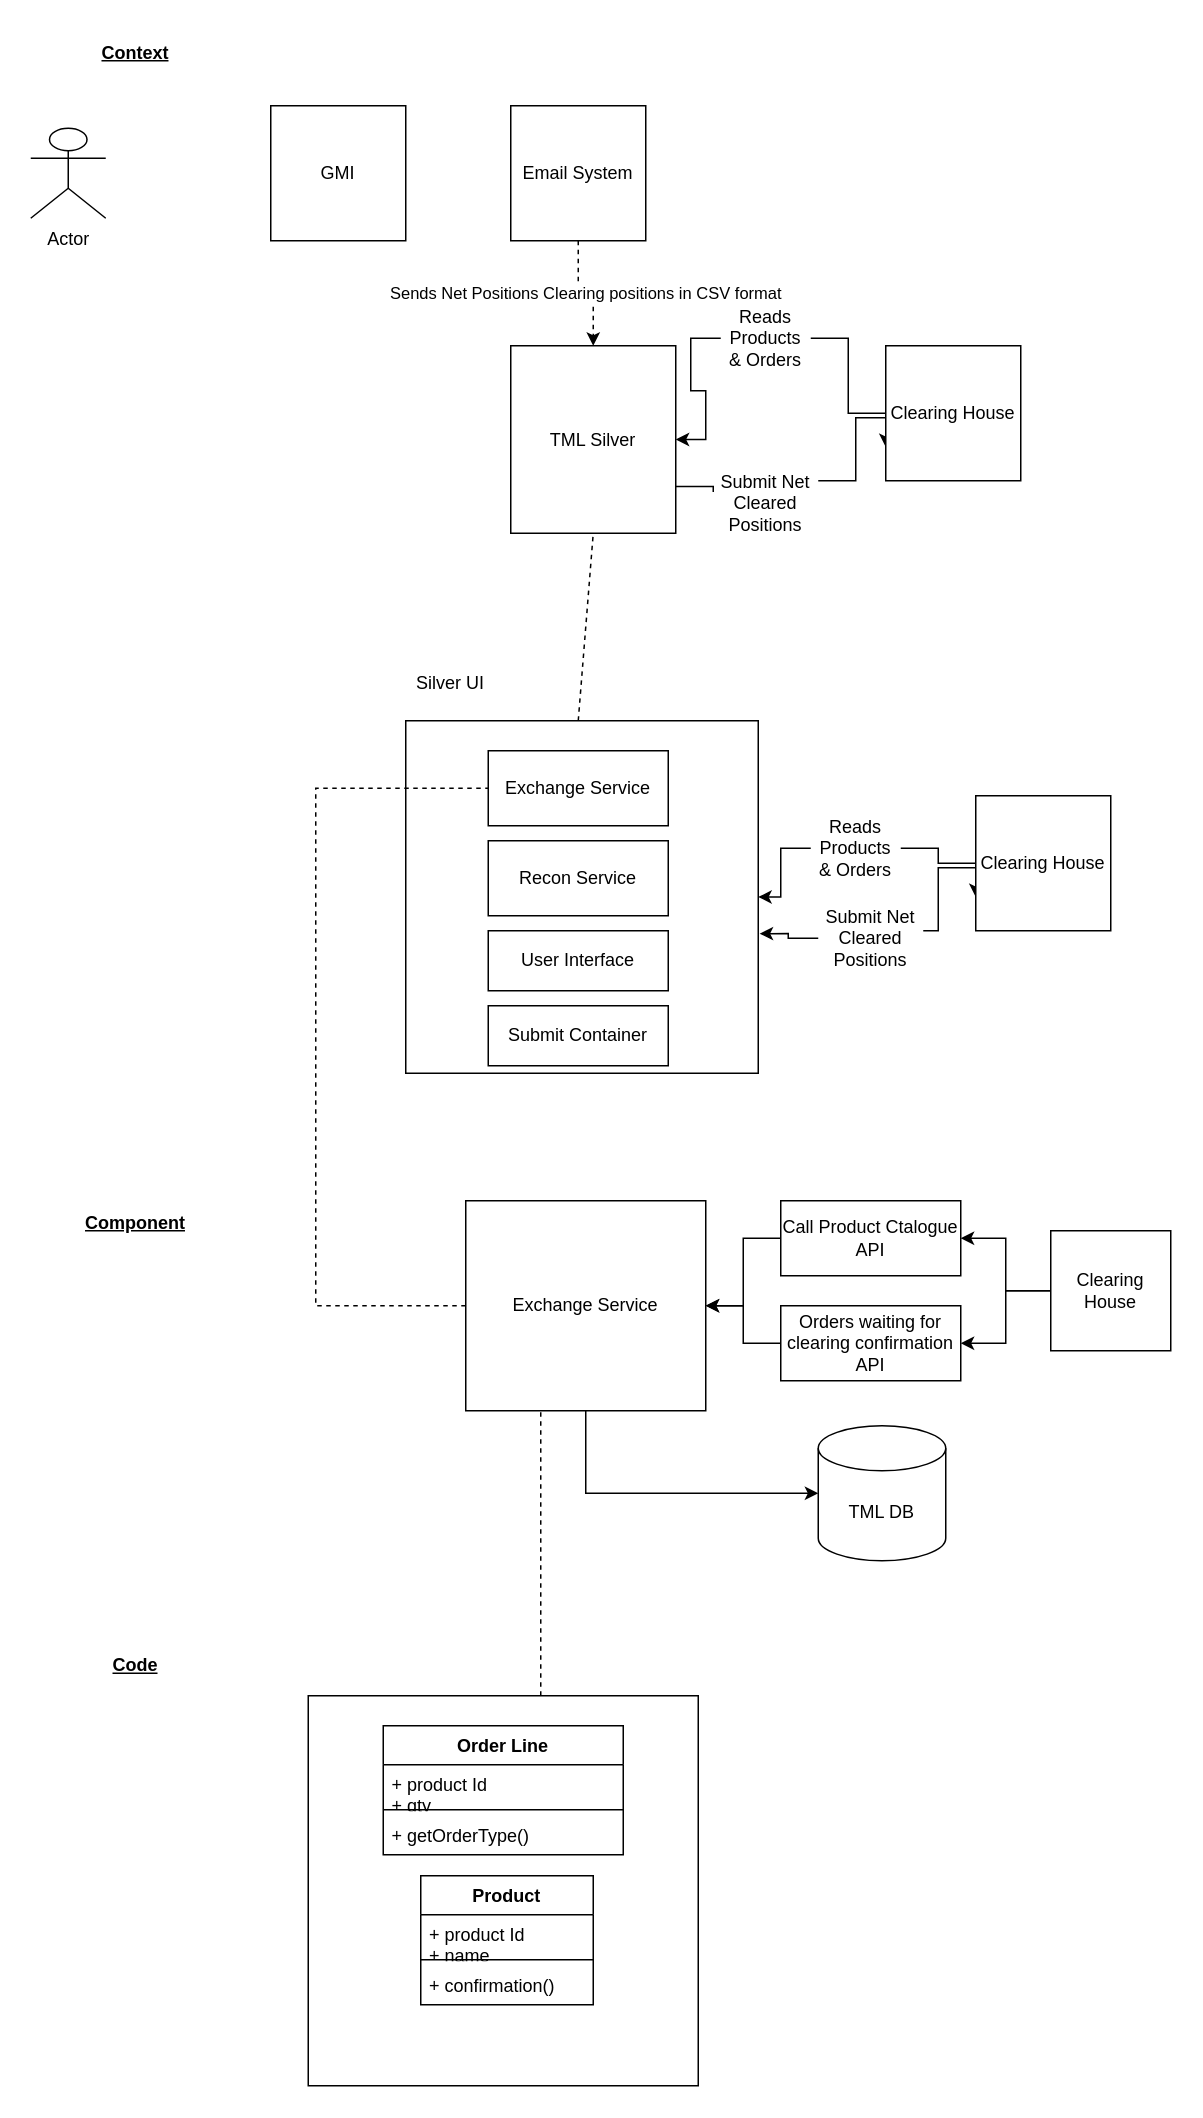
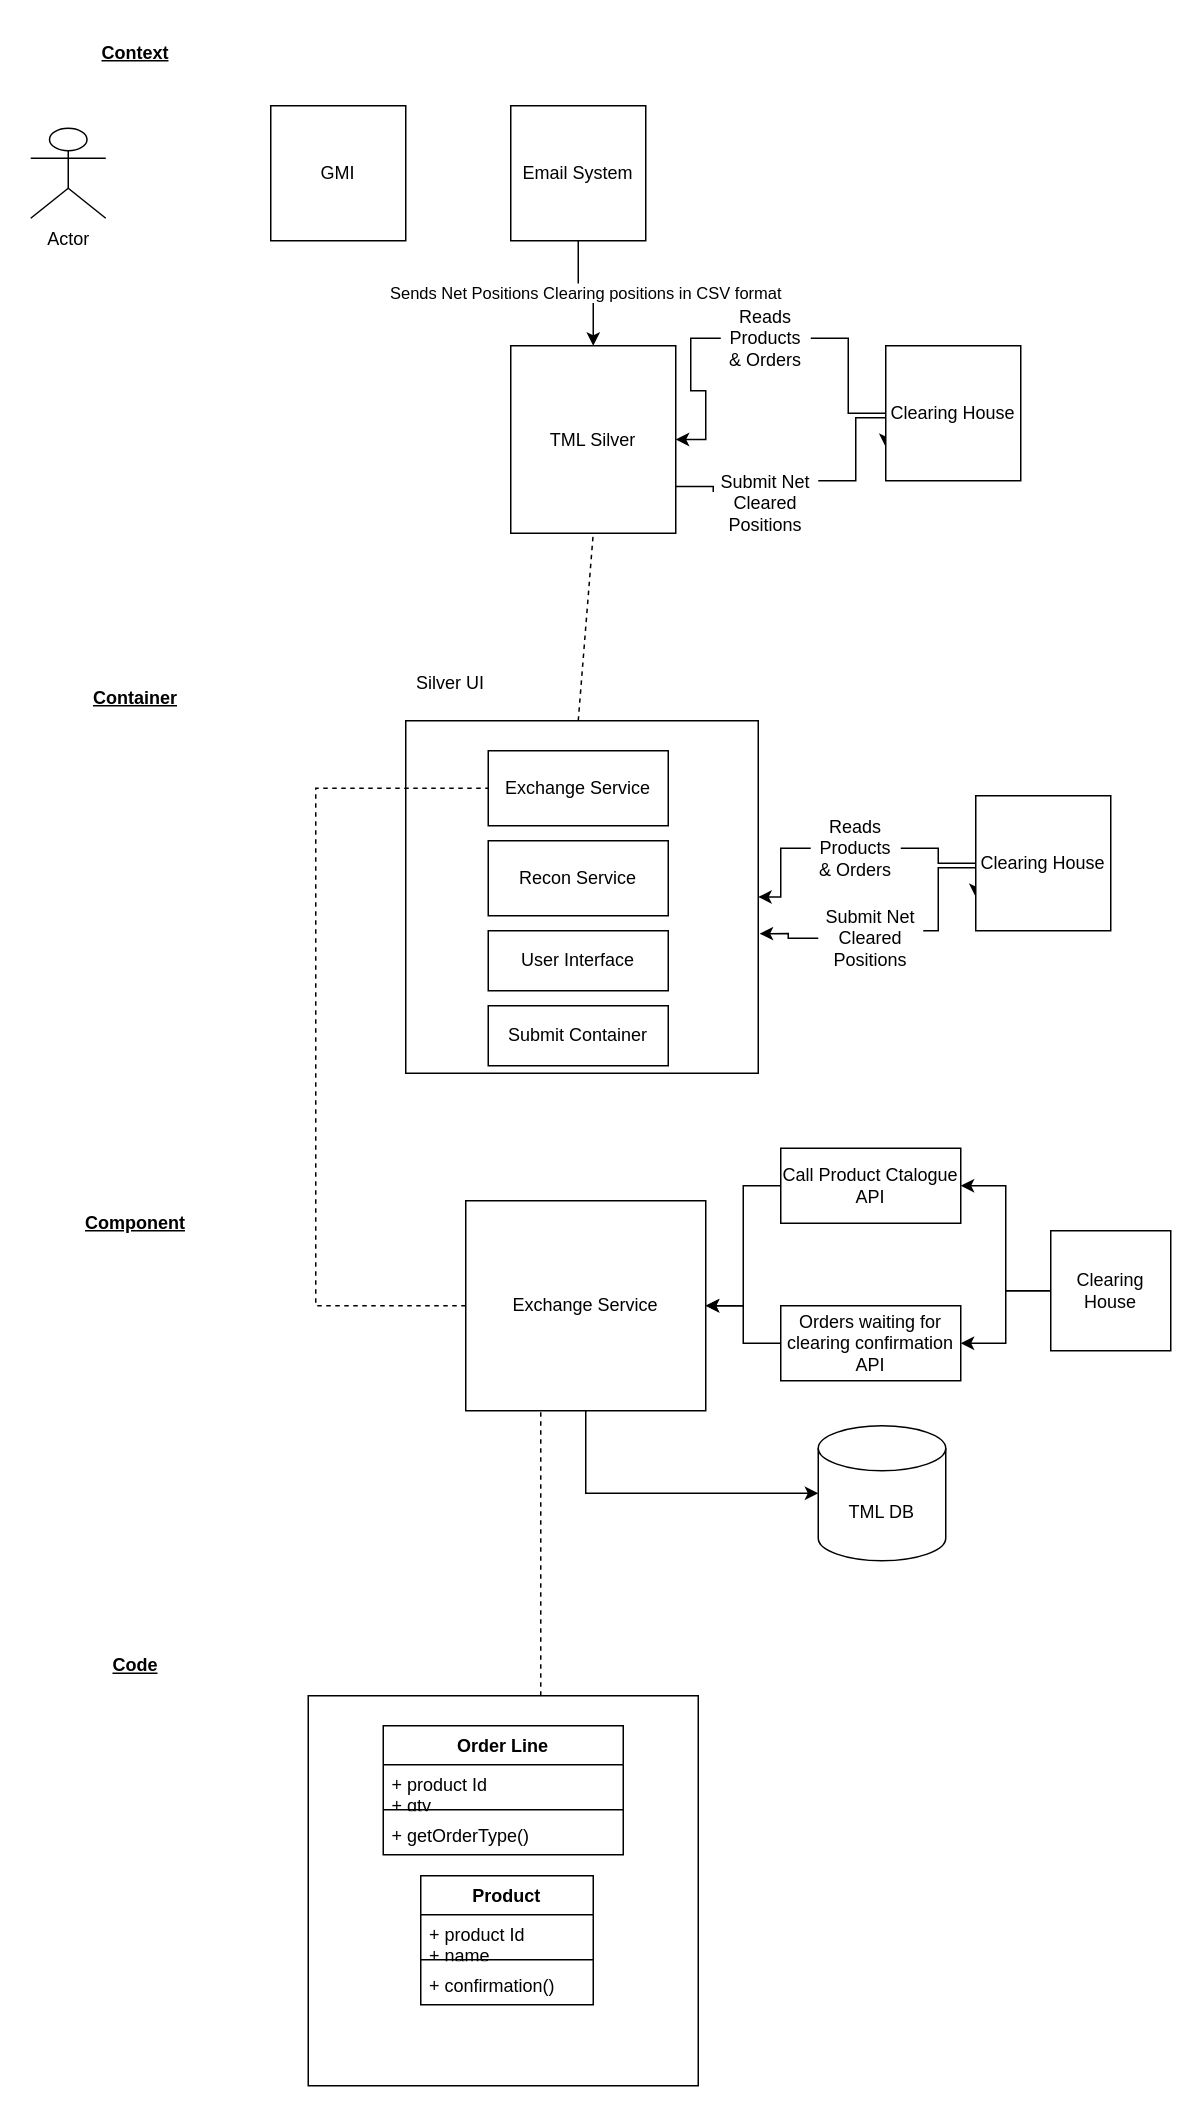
  <mxCell id="0" />
  <mxCell id="1" parent="0" />
  <mxCell id="2" value="GMI" style="whiteSpace=wrap;html=1;aspect=fixed;" parent="1" vertex="1"><mxGeometry x="180" y="70" width="90" height="90" as="geometry" /></mxCell>
  <mxCell id="3" value="Actor" style="shape=umlActor;verticalLabelPosition=bottom;verticalAlign=top;html=1;outlineConnect=0;" parent="1" vertex="1"><mxGeometry x="20" y="85" width="50" height="60" as="geometry" /></mxCell>
- <mxCell id="4" value="Sends Net Positions Clearing positions in CSV format" style="edgeStyle=orthogonalEdgeStyle;rounded=0;orthogonalLoop=1;jettySize=auto;html=1;entryX=0.5;entryY=0;entryDx=0;entryDy=0;dashed=1;" parent="1" source="5" target="7" edge="1"><mxGeometry relative="1" as="geometry" /></mxCell>
+ <mxCell id="4" value="Sends Net Positions Clearing positions in CSV format" style="edgeStyle=orthogonalEdgeStyle;rounded=0;orthogonalLoop=1;jettySize=auto;html=1;entryX=0.5;entryY=0;entryDx=0;entryDy=0;" parent="1" source="5" target="7" edge="1"><mxGeometry relative="1" as="geometry" /></mxCell>
  <mxCell id="5" value="Email System" style="whiteSpace=wrap;html=1;aspect=fixed;" parent="1" vertex="1"><mxGeometry x="340" y="70" width="90" height="90" as="geometry" /></mxCell>
  <mxCell id="6" style="edgeStyle=orthogonalEdgeStyle;rounded=0;orthogonalLoop=1;jettySize=auto;html=1;entryX=0;entryY=0.75;entryDx=0;entryDy=0;startArrow=none;" parent="1" source="12" target="9" edge="1"><mxGeometry relative="1" as="geometry"><Array as="points"><mxPoint x="570" y="320" /><mxPoint x="570" y="278" /></Array></mxGeometry></mxCell>
  <mxCell id="7" value="TML Silver" style="whiteSpace=wrap;html=1;aspect=fixed;" parent="1" vertex="1"><mxGeometry x="340" y="230" width="110" height="125" as="geometry" /></mxCell>
  <mxCell id="8" style="edgeStyle=orthogonalEdgeStyle;rounded=0;orthogonalLoop=1;jettySize=auto;html=1;entryX=1;entryY=0.5;entryDx=0;entryDy=0;startArrow=none;" parent="1" source="10" target="7" edge="1"><mxGeometry relative="1" as="geometry" /></mxCell>
  <mxCell id="9" value="Clearing House" style="whiteSpace=wrap;html=1;aspect=fixed;" parent="1" vertex="1"><mxGeometry x="590" y="230" width="90" height="90" as="geometry" /></mxCell>
  <mxCell id="10" value="Reads Products &amp;amp; Orders" style="text;html=1;strokeColor=none;fillColor=none;align=center;verticalAlign=middle;whiteSpace=wrap;rounded=0;" parent="1" vertex="1"><mxGeometry x="480" y="210" width="60" height="30" as="geometry" /></mxCell>
  <mxCell id="11" value="" style="edgeStyle=orthogonalEdgeStyle;rounded=0;orthogonalLoop=1;jettySize=auto;html=1;entryX=1;entryY=0.5;entryDx=0;entryDy=0;endArrow=none;" parent="1" source="9" target="10" edge="1"><mxGeometry relative="1" as="geometry"><mxPoint x="590" y="255" as="sourcePoint" /><mxPoint x="430" y="255" as="targetPoint" /></mxGeometry></mxCell>
  <mxCell id="12" value="Submit Net Cleared Positions" style="text;html=1;strokeColor=none;fillColor=none;align=center;verticalAlign=middle;whiteSpace=wrap;rounded=0;" parent="1" vertex="1"><mxGeometry x="475" y="320" width="70" height="30" as="geometry" /></mxCell>
  <mxCell id="13" value="" style="edgeStyle=orthogonalEdgeStyle;rounded=0;orthogonalLoop=1;jettySize=auto;html=1;endArrow=none;exitX=1;exitY=0.75;exitDx=0;exitDy=0;entryX=0;entryY=0.25;entryDx=0;entryDy=0;" parent="1" source="7" target="12" edge="1"><mxGeometry relative="1" as="geometry"><mxPoint x="430" y="277.5" as="sourcePoint" /><mxPoint x="460" y="300" as="targetPoint" /><Array as="points" /></mxGeometry></mxCell>
  <mxCell id="14" value="Context" style="text;html=1;strokeColor=none;fillColor=none;align=center;verticalAlign=middle;whiteSpace=wrap;rounded=0;fontStyle=5" parent="1" vertex="1"><mxGeometry x="60" y="20" width="60" height="30" as="geometry" /></mxCell>
  <mxCell id="15" value="" style="endArrow=none;dashed=1;html=1;rounded=0;entryX=0.5;entryY=1;entryDx=0;entryDy=0;" parent="1" target="7" edge="1"><mxGeometry width="50" height="50" relative="1" as="geometry"><mxPoint x="385" y="480" as="sourcePoint" /><mxPoint x="440" y="290" as="targetPoint" /></mxGeometry></mxCell>
  <mxCell id="16" value="" style="whiteSpace=wrap;html=1;aspect=fixed;" parent="1" vertex="1"><mxGeometry x="270" y="480" width="235" height="235" as="geometry" /></mxCell>
  <mxCell id="17" value="Exchange Service" style="rounded=0;whiteSpace=wrap;html=1;" parent="1" vertex="1"><mxGeometry x="325" y="500" width="120" height="50" as="geometry" /></mxCell>
  <mxCell id="18" value="Recon Service" style="rounded=0;whiteSpace=wrap;html=1;" parent="1" vertex="1"><mxGeometry x="325" y="560" width="120" height="50" as="geometry" /></mxCell>
  <mxCell id="19" style="edgeStyle=orthogonalEdgeStyle;rounded=0;orthogonalLoop=1;jettySize=auto;html=1;entryX=0;entryY=0.75;entryDx=0;entryDy=0;startArrow=none;" parent="1" source="25" target="20" edge="1"><mxGeometry relative="1" as="geometry"><Array as="points"><mxPoint x="625" y="620" /><mxPoint x="625" y="578" /></Array></mxGeometry></mxCell>
  <mxCell id="20" value="Clearing House" style="whiteSpace=wrap;html=1;aspect=fixed;" parent="1" vertex="1"><mxGeometry x="650" y="530" width="90" height="90" as="geometry" /></mxCell>
  <mxCell id="21" style="edgeStyle=orthogonalEdgeStyle;rounded=0;orthogonalLoop=1;jettySize=auto;html=1;" parent="1" source="22" target="16" edge="1"><mxGeometry relative="1" as="geometry" /></mxCell>
  <mxCell id="22" value="Reads Products &amp;amp; Orders" style="text;html=1;strokeColor=none;fillColor=none;align=center;verticalAlign=middle;whiteSpace=wrap;rounded=0;" parent="1" vertex="1"><mxGeometry x="540" y="550" width="60" height="30" as="geometry" /></mxCell>
  <mxCell id="23" value="" style="edgeStyle=orthogonalEdgeStyle;rounded=0;orthogonalLoop=1;jettySize=auto;html=1;entryX=1;entryY=0.5;entryDx=0;entryDy=0;endArrow=none;" parent="1" source="20" target="22" edge="1"><mxGeometry relative="1" as="geometry"><mxPoint x="645" y="555" as="sourcePoint" /><mxPoint x="485" y="555" as="targetPoint" /></mxGeometry></mxCell>
  <mxCell id="24" style="edgeStyle=orthogonalEdgeStyle;rounded=0;orthogonalLoop=1;jettySize=auto;html=1;entryX=1.004;entryY=0.604;entryDx=0;entryDy=0;entryPerimeter=0;" parent="1" source="25" target="16" edge="1"><mxGeometry relative="1" as="geometry" /></mxCell>
  <mxCell id="25" value="Submit Net Cleared Positions" style="text;html=1;strokeColor=none;fillColor=none;align=center;verticalAlign=middle;whiteSpace=wrap;rounded=0;" parent="1" vertex="1"><mxGeometry x="545" y="610" width="70" height="30" as="geometry" /></mxCell>
  <mxCell id="26" value="User Interface" style="rounded=0;whiteSpace=wrap;html=1;" parent="1" vertex="1"><mxGeometry x="325" y="620" width="120" height="40" as="geometry" /></mxCell>
  <mxCell id="27" value="Submit Container" style="rounded=0;whiteSpace=wrap;html=1;" parent="1" vertex="1"><mxGeometry x="325" y="670" width="120" height="40" as="geometry" /></mxCell>
  <mxCell id="28" value="Silver UI" style="text;html=1;strokeColor=none;fillColor=none;align=center;verticalAlign=middle;whiteSpace=wrap;rounded=0;" parent="1" vertex="1"><mxGeometry x="270" y="440" width="60" height="30" as="geometry" /></mxCell>
  <mxCell id="29" value="" style="endArrow=none;dashed=1;html=1;rounded=0;entryX=0;entryY=0.5;entryDx=0;entryDy=0;exitX=0;exitY=0.5;exitDx=0;exitDy=0;" parent="1" source="32" target="17" edge="1"><mxGeometry width="50" height="50" relative="1" as="geometry"><mxPoint x="210" y="810" as="sourcePoint" /><mxPoint x="420" y="710" as="targetPoint" /><Array as="points"><mxPoint x="210" y="870" /><mxPoint x="210" y="525" /><mxPoint x="230" y="525" /></Array></mxGeometry></mxCell>
+ <mxCell id="30" value="Container" style="text;html=1;strokeColor=none;fillColor=none;align=center;verticalAlign=middle;whiteSpace=wrap;rounded=0;fontStyle=5" parent="1" vertex="1"><mxGeometry x="60" y="450" width="60" height="30" as="geometry" /></mxCell>
  <mxCell id="31" style="edgeStyle=orthogonalEdgeStyle;rounded=0;orthogonalLoop=1;jettySize=auto;html=1;entryX=0;entryY=0.5;entryDx=0;entryDy=0;entryPerimeter=0;" parent="1" source="32" target="40" edge="1"><mxGeometry relative="1" as="geometry"><Array as="points"><mxPoint x="390" y="995" /></Array></mxGeometry></mxCell>
  <mxCell id="32" value="Exchange Service" style="rounded=0;whiteSpace=wrap;html=1;" parent="1" vertex="1"><mxGeometry x="310" y="800" width="160" height="140" as="geometry" /></mxCell>
  <mxCell id="33" style="edgeStyle=orthogonalEdgeStyle;rounded=0;orthogonalLoop=1;jettySize=auto;html=1;entryX=1;entryY=0.5;entryDx=0;entryDy=0;" parent="1" source="34" target="32" edge="1"><mxGeometry relative="1" as="geometry" /></mxCell>
- <mxCell id="34" value="Call Product Ctalogue API" style="rounded=0;whiteSpace=wrap;html=1;" parent="1" vertex="1"><mxGeometry x="520" y="800" width="120" height="50" as="geometry" /></mxCell>
+ <mxCell id="34" value="Call Product Ctalogue API" style="rounded=0;whiteSpace=wrap;html=1;" parent="1" vertex="1"><mxGeometry x="520" y="765" width="120" height="50" as="geometry" /></mxCell>
  <mxCell id="35" style="edgeStyle=orthogonalEdgeStyle;rounded=0;orthogonalLoop=1;jettySize=auto;html=1;" parent="1" source="36" target="32" edge="1"><mxGeometry relative="1" as="geometry" /></mxCell>
  <mxCell id="36" value="Orders waiting for clearing confirmation API" style="rounded=0;whiteSpace=wrap;html=1;" parent="1" vertex="1"><mxGeometry x="520" y="870" width="120" height="50" as="geometry" /></mxCell>
  <mxCell id="37" style="edgeStyle=orthogonalEdgeStyle;rounded=0;orthogonalLoop=1;jettySize=auto;html=1;entryX=1;entryY=0.5;entryDx=0;entryDy=0;" parent="1" source="39" target="34" edge="1"><mxGeometry relative="1" as="geometry" /></mxCell>
  <mxCell id="38" style="edgeStyle=orthogonalEdgeStyle;rounded=0;orthogonalLoop=1;jettySize=auto;html=1;entryX=1;entryY=0.5;entryDx=0;entryDy=0;" parent="1" source="39" target="36" edge="1"><mxGeometry relative="1" as="geometry" /></mxCell>
  <mxCell id="39" value="Clearing House" style="whiteSpace=wrap;html=1;aspect=fixed;" parent="1" vertex="1"><mxGeometry x="700" y="820" width="80" height="80" as="geometry" /></mxCell>
  <mxCell id="40" value="TML DB" style="shape=cylinder3;whiteSpace=wrap;html=1;boundedLbl=1;backgroundOutline=1;size=15;" parent="1" vertex="1"><mxGeometry x="545" y="950" width="85" height="90" as="geometry" /></mxCell>
  <mxCell id="41" value="Component" style="text;html=1;strokeColor=none;fillColor=none;align=center;verticalAlign=middle;whiteSpace=wrap;rounded=0;fontStyle=5" parent="1" vertex="1"><mxGeometry x="60" y="800" width="60" height="30" as="geometry" /></mxCell>
  <mxCell id="42" value="" style="endArrow=none;dashed=1;html=1;rounded=0;" parent="1" edge="1"><mxGeometry width="50" height="50" relative="1" as="geometry"><mxPoint x="360" y="1130" as="sourcePoint" /><mxPoint x="360" y="940" as="targetPoint" /></mxGeometry></mxCell>
  <mxCell id="43" value="" style="whiteSpace=wrap;html=1;aspect=fixed;" parent="1" vertex="1"><mxGeometry x="205" y="1130" width="260" height="260" as="geometry" /></mxCell>
  <mxCell id="44" value="Code" style="text;html=1;strokeColor=none;fillColor=none;align=center;verticalAlign=middle;whiteSpace=wrap;rounded=0;fontStyle=5" parent="1" vertex="1"><mxGeometry x="60" y="1095" width="60" height="30" as="geometry" /></mxCell>
  <mxCell id="45" value="Order Line" style="swimlane;fontStyle=1;align=center;verticalAlign=top;childLayout=stackLayout;horizontal=1;startSize=26;horizontalStack=0;resizeParent=1;resizeParentMax=0;resizeLast=0;collapsible=1;marginBottom=0;" parent="1" vertex="1"><mxGeometry x="255" y="1150" width="160" height="86" as="geometry" /></mxCell>
  <mxCell id="46" value="+ product Id&#10;+ qty" style="text;strokeColor=none;fillColor=none;align=left;verticalAlign=top;spacingLeft=4;spacingRight=4;overflow=hidden;rotatable=0;points=[[0,0.5],[1,0.5]];portConstraint=eastwest;" parent="45" vertex="1"><mxGeometry y="26" width="160" height="26" as="geometry" /></mxCell>
  <mxCell id="47" value="" style="line;strokeWidth=1;fillColor=none;align=left;verticalAlign=middle;spacingTop=-1;spacingLeft=3;spacingRight=3;rotatable=0;labelPosition=right;points=[];portConstraint=eastwest;strokeColor=inherit;" parent="45" vertex="1"><mxGeometry y="52" width="160" height="8" as="geometry" /></mxCell>
  <mxCell id="48" value="+ getOrderType()" style="text;strokeColor=none;fillColor=none;align=left;verticalAlign=top;spacingLeft=4;spacingRight=4;overflow=hidden;rotatable=0;points=[[0,0.5],[1,0.5]];portConstraint=eastwest;" parent="45" vertex="1"><mxGeometry y="60" width="160" height="26" as="geometry" /></mxCell>
  <mxCell id="49" value="Product" style="swimlane;fontStyle=1;align=center;verticalAlign=top;childLayout=stackLayout;horizontal=1;startSize=26;horizontalStack=0;resizeParent=1;resizeParentMax=0;resizeLast=0;collapsible=1;marginBottom=0;" parent="1" vertex="1"><mxGeometry x="280" y="1250" width="115" height="86" as="geometry" /></mxCell>
  <mxCell id="50" value="+ product Id&#10;+ name" style="text;strokeColor=none;fillColor=none;align=left;verticalAlign=top;spacingLeft=4;spacingRight=4;overflow=hidden;rotatable=0;points=[[0,0.5],[1,0.5]];portConstraint=eastwest;" parent="49" vertex="1"><mxGeometry y="26" width="115" height="26" as="geometry" /></mxCell>
  <mxCell id="51" value="" style="line;strokeWidth=1;fillColor=none;align=left;verticalAlign=middle;spacingTop=-1;spacingLeft=3;spacingRight=3;rotatable=0;labelPosition=right;points=[];portConstraint=eastwest;strokeColor=inherit;" parent="49" vertex="1"><mxGeometry y="52" width="115" height="8" as="geometry" /></mxCell>
  <mxCell id="52" value="+ confirmation()" style="text;strokeColor=none;fillColor=none;align=left;verticalAlign=top;spacingLeft=4;spacingRight=4;overflow=hidden;rotatable=0;points=[[0,0.5],[1,0.5]];portConstraint=eastwest;" parent="49" vertex="1"><mxGeometry y="60" width="115" height="26" as="geometry" /></mxCell>
